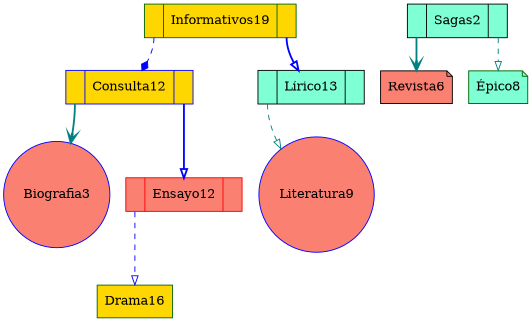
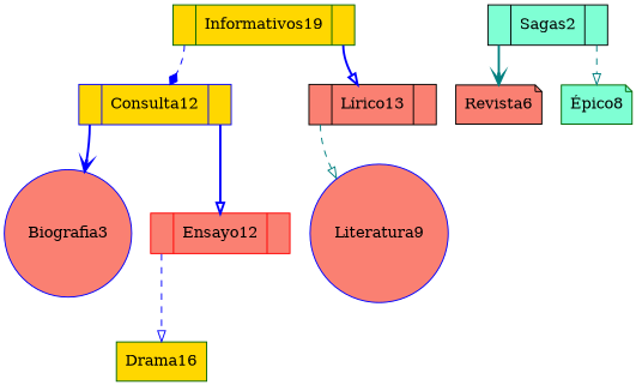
  digraph {
    rankdir=TB
    node [color=darkgreen fillcolor=salmon shape=record style=filled]
    edge [arrowhead=onormal color=blue style=dashed tailport=C0]
    n1 [fillcolor=gold label="<C0>|Informativos19|<C1>"]
    n2 [color=blue fillcolor=gold label="<C0>|Consulta12|<C1>"]
-   n3 [color=black fillcolor=aquamarine label="<C0>|Lírico13|<C1>"]
+   n3 [color=black label="<C0>|Lírico13|<C1>"]
    n4 [color=blue label=Biografia3 shape=circle]
    n5 [color=red label="<C0>|Ensayo12|<C1>"]
    n6 [color=blue label=Literatura9 shape=circle]
    n7 [fillcolor=gold label=Drama16 shape=box]
    n8 [color=black fillcolor=aquamarine label="<C0>|Sagas2|<C1>"]
    n9 [color=black label=Revista6 shape=note]
    n10 [fillcolor=aquamarine label="Épico8" shape=note]
    n1 -> n2 [arrowhead=diamond]
    n1 -> n3 [style=bold tailport=C1]
-   n2 -> n4 [arrowhead=vee color=teal style=bold]
+   n2 -> n4 [arrowhead=vee style=bold]
    n2 -> n5 [style=bold tailport=C1]
    n3 -> n6 [color=teal]
    n5 -> n7
    n8 -> n9 [arrowhead=vee color=teal style=bold]
    n8 -> n10 [color=teal tailport=C1]
  }
